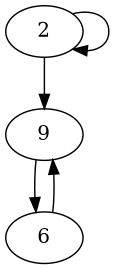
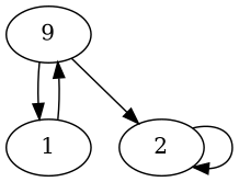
  digraph {
    node [props=p]
    n1 [label=9]
-   1 [label=6]
+   1
    2 [props=q]
    n1 -> 1 [guards="[x<=1],[x>=11]" updates="x+=1"]
-   2 -> n1
+   n1 -> 2
    1 -> n1
    2 -> 2
  }
